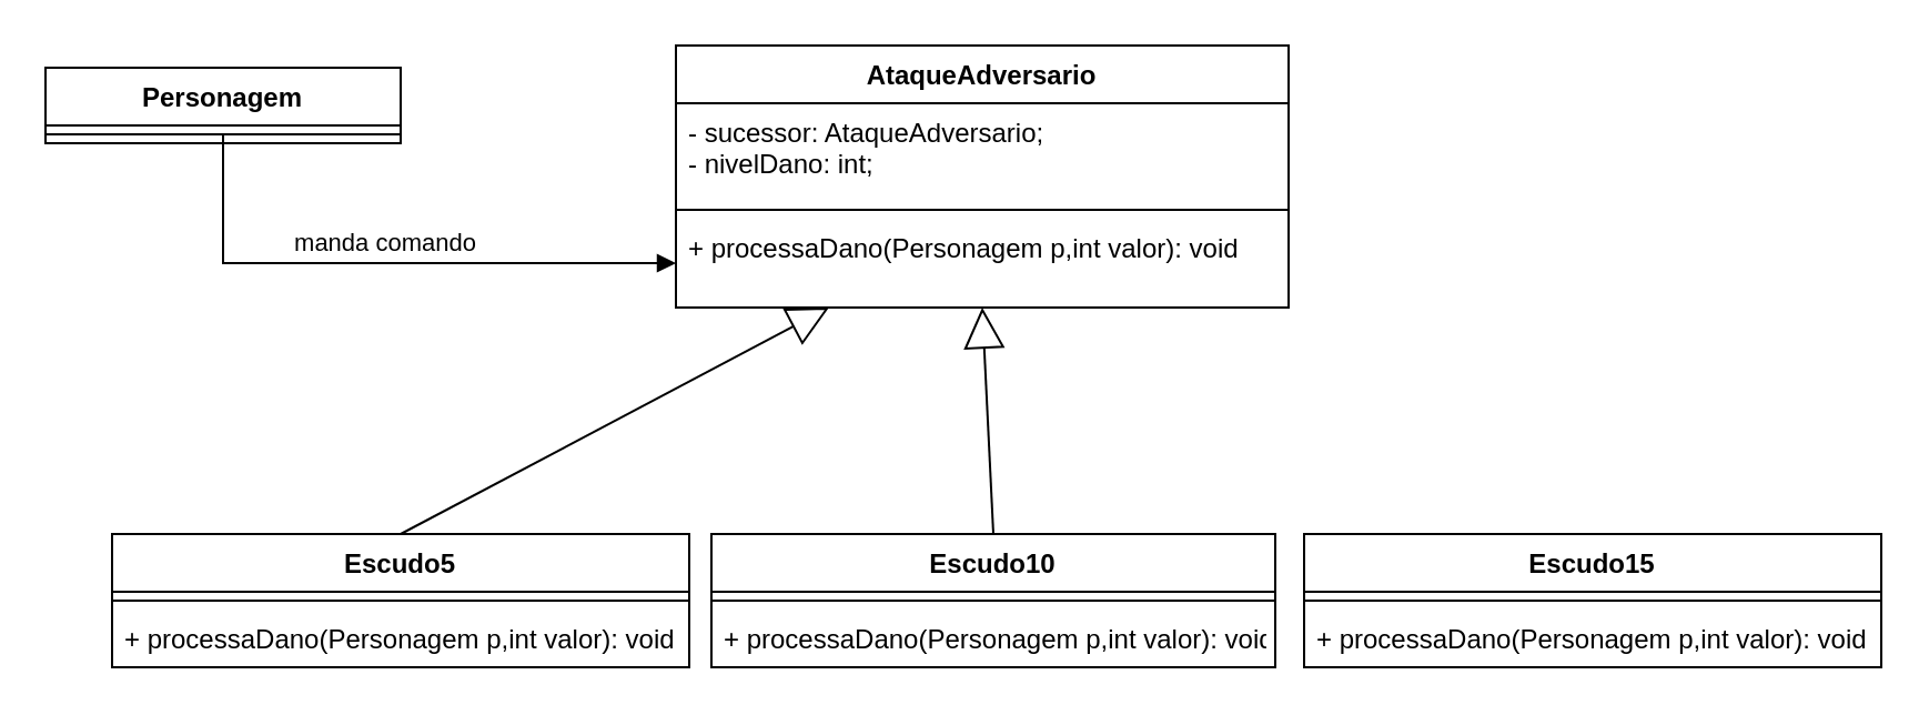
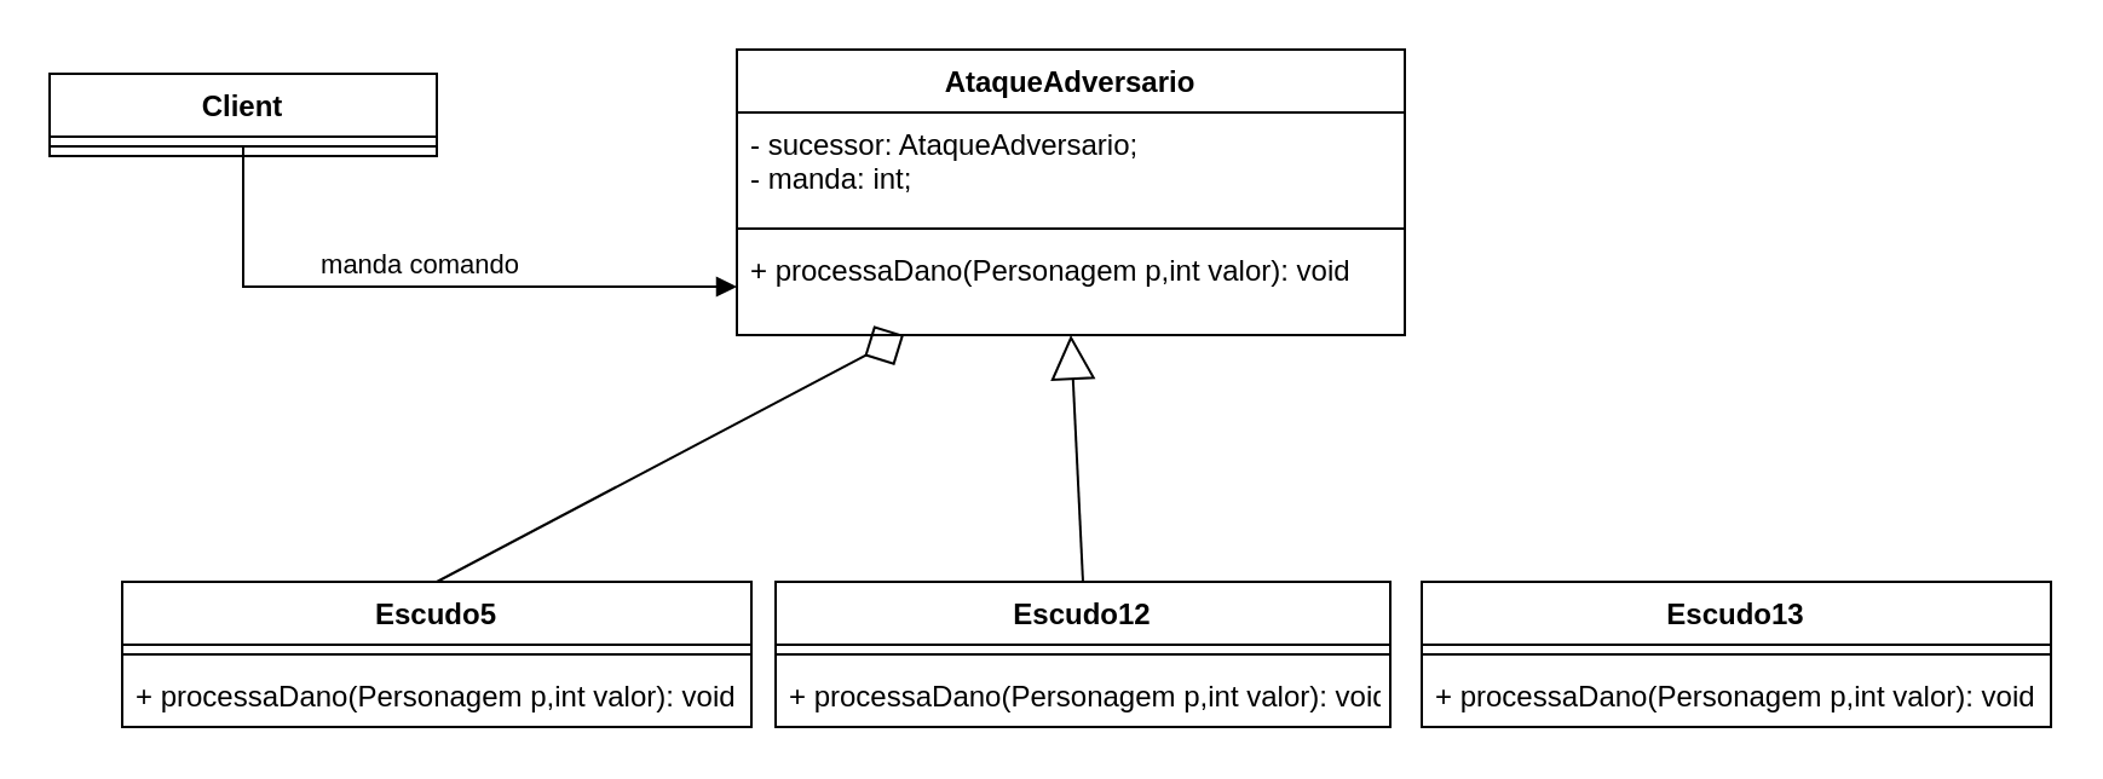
  <mxCell id="0" />
  <mxCell id="1" parent="0" />
- <mxCell id="2" value="Escudo10" style="swimlane;fontStyle=1;align=center;verticalAlign=top;childLayout=stackLayout;horizontal=1;startSize=26;horizontalStack=0;resizeParent=1;resizeParentMax=0;resizeLast=0;collapsible=1;marginBottom=0;" vertex="1" parent="1"><mxGeometry x="320" y="240" width="254" height="60" as="geometry" /></mxCell>
+ <mxCell id="2" value="Escudo12" style="swimlane;fontStyle=1;align=center;verticalAlign=top;childLayout=stackLayout;horizontal=1;startSize=26;horizontalStack=0;resizeParent=1;resizeParentMax=0;resizeLast=0;collapsible=1;marginBottom=0;" vertex="1" parent="1"><mxGeometry x="320" y="240" width="254" height="60" as="geometry" /></mxCell>
  <mxCell id="3" value="" style="line;strokeWidth=1;fillColor=none;align=left;verticalAlign=middle;spacingTop=-1;spacingLeft=3;spacingRight=3;rotatable=0;labelPosition=right;points=[];portConstraint=eastwest;" vertex="1" parent="2"><mxGeometry y="26" width="254" height="8" as="geometry" /></mxCell>
  <mxCell id="4" value="+ processaDano(Personagem p,int valor): void&#10;&#10;&#10;" style="text;strokeColor=none;fillColor=none;align=left;verticalAlign=top;spacingLeft=4;spacingRight=4;overflow=hidden;rotatable=0;points=[[0,0.5],[1,0.5]];portConstraint=eastwest;" vertex="1" parent="2"><mxGeometry y="34" width="254" height="26" as="geometry" /></mxCell>
  <mxCell id="5" value="AtaqueAdversario" style="swimlane;fontStyle=1;align=center;verticalAlign=top;childLayout=stackLayout;horizontal=1;startSize=26;horizontalStack=0;resizeParent=1;resizeParentMax=0;resizeLast=0;collapsible=1;marginBottom=0;" vertex="1" parent="1"><mxGeometry x="304" y="20" width="276" height="118" as="geometry" /></mxCell>
- <mxCell id="6" value="- sucessor: AtaqueAdversario;&#10;- nivelDano: int;" style="text;strokeColor=none;fillColor=none;align=left;verticalAlign=top;spacingLeft=4;spacingRight=4;overflow=hidden;rotatable=0;points=[[0,0.5],[1,0.5]];portConstraint=eastwest;" vertex="1" parent="5"><mxGeometry y="26" width="276" height="44" as="geometry" /></mxCell>
+ <mxCell id="6" value="- sucessor: AtaqueAdversario;&#10;- manda: int;" style="text;strokeColor=none;fillColor=none;align=left;verticalAlign=top;spacingLeft=4;spacingRight=4;overflow=hidden;rotatable=0;points=[[0,0.5],[1,0.5]];portConstraint=eastwest;" vertex="1" parent="5"><mxGeometry y="26" width="276" height="44" as="geometry" /></mxCell>
  <mxCell id="7" value="" style="line;strokeWidth=1;fillColor=none;align=left;verticalAlign=middle;spacingTop=-1;spacingLeft=3;spacingRight=3;rotatable=0;labelPosition=right;points=[];portConstraint=eastwest;" vertex="1" parent="5"><mxGeometry y="70" width="276" height="8" as="geometry" /></mxCell>
  <mxCell id="8" value="+ processaDano(Personagem p,int valor): void&#10;" style="text;strokeColor=none;fillColor=none;align=left;verticalAlign=top;spacingLeft=4;spacingRight=4;overflow=hidden;rotatable=0;points=[[0,0.5],[1,0.5]];portConstraint=eastwest;" vertex="1" parent="5"><mxGeometry y="78" width="276" height="40" as="geometry" /></mxCell>
- <mxCell id="9" value="Personagem" style="swimlane;fontStyle=1;align=center;verticalAlign=top;childLayout=stackLayout;horizontal=1;startSize=26;horizontalStack=0;resizeParent=1;resizeParentMax=0;resizeLast=0;collapsible=1;marginBottom=0;" vertex="1" parent="1"><mxGeometry y="30" width="160" height="34" as="geometry" x="20" /></mxCell>
+ <mxCell id="9" value="Client" style="swimlane;fontStyle=1;align=center;verticalAlign=top;childLayout=stackLayout;horizontal=1;startSize=26;horizontalStack=0;resizeParent=1;resizeParentMax=0;resizeLast=0;collapsible=1;marginBottom=0;" vertex="1" parent="1"><mxGeometry y="30" width="160" height="34" as="geometry" x="20" /></mxCell>
  <mxCell id="10" value="" style="line;strokeWidth=1;fillColor=none;align=left;verticalAlign=middle;spacingTop=-1;spacingLeft=3;spacingRight=3;rotatable=0;labelPosition=right;points=[];portConstraint=eastwest;" vertex="1" parent="9"><mxGeometry y="26" width="160" height="8" as="geometry" /></mxCell>
- <mxCell id="11" value="Escudo15" style="swimlane;fontStyle=1;align=center;verticalAlign=top;childLayout=stackLayout;horizontal=1;startSize=26;horizontalStack=0;resizeParent=1;resizeParentMax=0;resizeLast=0;collapsible=1;marginBottom=0;" vertex="1" parent="1"><mxGeometry x="587" y="240" width="260" height="60" as="geometry" /></mxCell>
+ <mxCell id="11" value="Escudo13" style="swimlane;fontStyle=1;align=center;verticalAlign=top;childLayout=stackLayout;horizontal=1;startSize=26;horizontalStack=0;resizeParent=1;resizeParentMax=0;resizeLast=0;collapsible=1;marginBottom=0;" vertex="1" parent="1"><mxGeometry x="587" y="240" width="260" height="60" as="geometry" /></mxCell>
  <mxCell id="12" value="" style="line;strokeWidth=1;fillColor=none;align=left;verticalAlign=middle;spacingTop=-1;spacingLeft=3;spacingRight=3;rotatable=0;labelPosition=right;points=[];portConstraint=eastwest;" vertex="1" parent="11"><mxGeometry y="26" width="260" height="8" as="geometry" /></mxCell>
  <mxCell id="13" value="+ processaDano(Personagem p,int valor): void&#10;&#10;&#10;" style="text;strokeColor=none;fillColor=none;align=left;verticalAlign=top;spacingLeft=4;spacingRight=4;overflow=hidden;rotatable=0;points=[[0,0.5],[1,0.5]];portConstraint=eastwest;" vertex="1" parent="11"><mxGeometry y="34" width="260" height="26" as="geometry" /></mxCell>
  <mxCell id="14" value="Escudo5" style="swimlane;fontStyle=1;align=center;verticalAlign=top;childLayout=stackLayout;horizontal=1;startSize=26;horizontalStack=0;resizeParent=1;resizeParentMax=0;resizeLast=0;collapsible=1;marginBottom=0;" vertex="1" parent="1"><mxGeometry x="50" y="240" width="260" height="60" as="geometry" /></mxCell>
  <mxCell id="15" value="" style="line;strokeWidth=1;fillColor=none;align=left;verticalAlign=middle;spacingTop=-1;spacingLeft=3;spacingRight=3;rotatable=0;labelPosition=right;points=[];portConstraint=eastwest;" vertex="1" parent="14"><mxGeometry y="26" width="260" height="8" as="geometry" /></mxCell>
  <mxCell id="16" value="+ processaDano(Personagem p,int valor): void&#10;&#10;&#10;" style="text;strokeColor=none;fillColor=none;align=left;verticalAlign=top;spacingLeft=4;spacingRight=4;overflow=hidden;rotatable=0;points=[[0,0.5],[1,0.5]];portConstraint=eastwest;" vertex="1" parent="14"><mxGeometry y="34" width="260" height="26" as="geometry" /></mxCell>
- <mxCell id="17" value="" style="endArrow=block;endSize=16;endFill=0;html=1;rounded=0;exitX=0.5;exitY=0;exitDx=0;exitDy=0;entryX=0.25;entryY=1;entryDx=0;entryDy=0;" edge="1" parent="1" source="14" target="5"><mxGeometry width="160" relative="1" as="geometry"><mxPoint x="-50" y="70" as="sourcePoint" /><mxPoint x="470" y="170" as="targetPoint" /></mxGeometry></mxCell>
+ <mxCell id="17" value="" style="endArrow=diamond;endSize=16;endFill=0;html=1;rounded=0;exitX=0.5;exitY=0;exitDx=0;exitDy=0;entryX=0.25;entryY=1;entryDx=0;entryDy=0;" edge="1" parent="1" source="14" target="5"><mxGeometry width="160" relative="1" as="geometry"><mxPoint x="-50" y="70" as="sourcePoint" /><mxPoint x="470" y="170" as="targetPoint" /></mxGeometry></mxCell>
  <mxCell id="18" value="" style="endArrow=block;endSize=16;endFill=0;html=1;rounded=0;exitX=0.5;exitY=0;exitDx=0;exitDy=0;entryX=0.5;entryY=1;entryDx=0;entryDy=0;" edge="1" parent="1" source="2" target="5"><mxGeometry width="160" relative="1" as="geometry"><mxPoint x="270" y="320" as="sourcePoint" /><mxPoint x="514" y="190" as="targetPoint" /></mxGeometry></mxCell>
  <mxCell id="19" value="manda comando" style="html=1;verticalAlign=bottom;endArrow=block;rounded=0;entryX=0;entryY=0.5;entryDx=0;entryDy=0;" edge="1" parent="1" target="8"><mxGeometry width="80" relative="1" as="geometry"><mxPoint x="100" y="60" as="sourcePoint" /><mxPoint x="132" y="180" as="targetPoint" /><Array as="points"><mxPoint x="100" y="118" /></Array></mxGeometry></mxCell>
